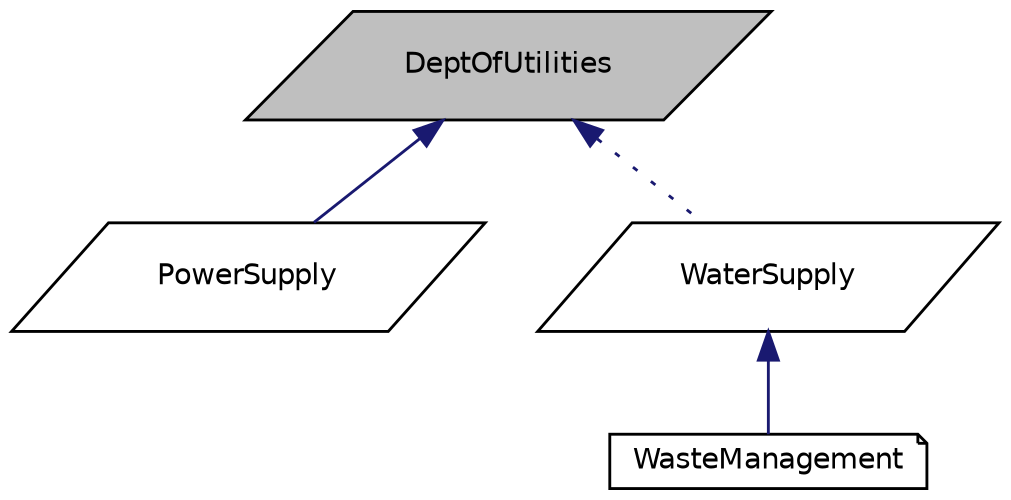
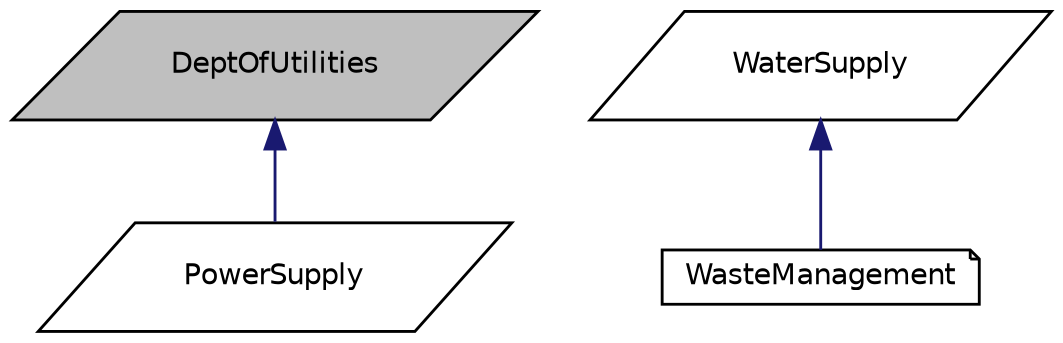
  digraph {
    node [color=black fillcolor=white fontname=Helvetica fontsize=10 shape=parallelogram style=filled]
    edge [color=midnightblue dir=back fontname=Helvetica fontsize=10 labelfontname=Helvetica labelfontsize=10 style=solid]
    n1 [fillcolor=grey75 fontcolor=black height=0.2 label=DeptOfUtilities width=0.4]
    n2 [height=0.2 label=PowerSupply width=0.4]
    n3 [height=0.2 label=WaterSupply width=0.4]
    n4 [height=0.2 label=WasteManagement shape=note width=0.4]
    n1 -> n2
-   n1 -> n3 [style=dotted]
    n3 -> n4
  }
